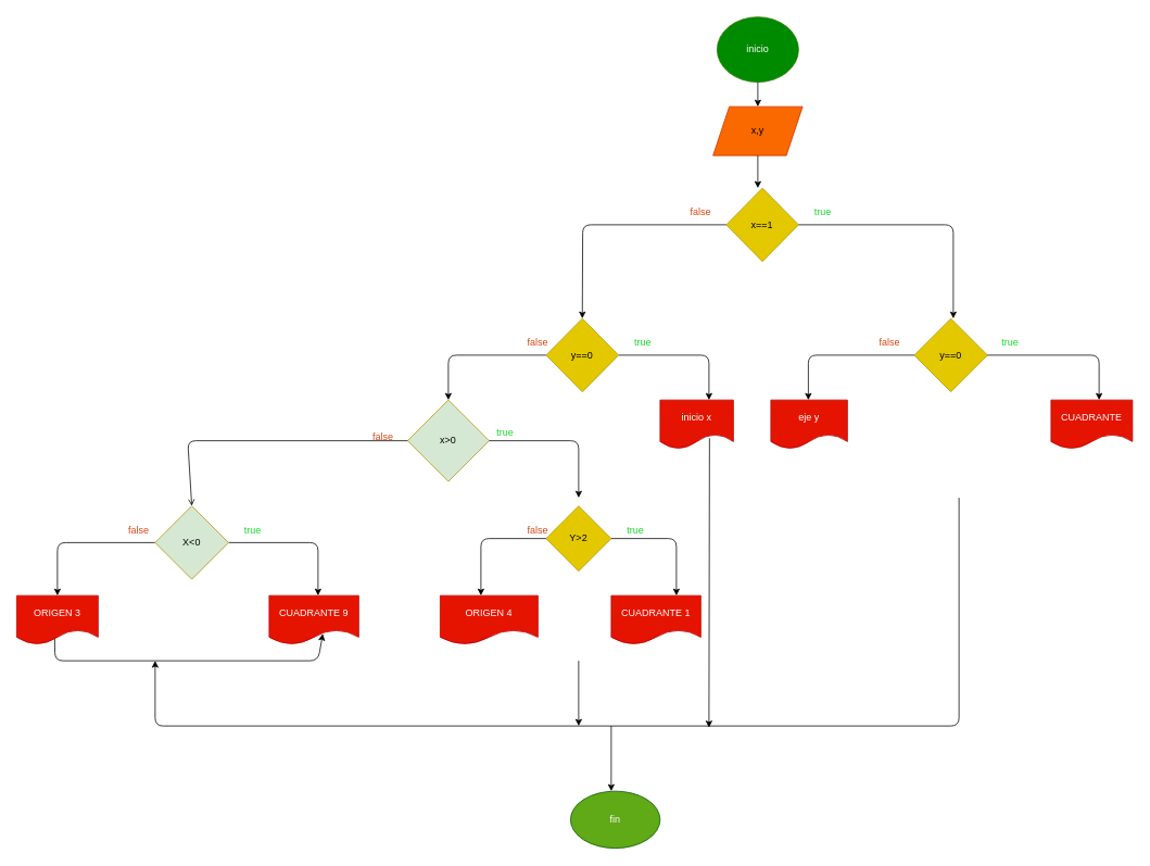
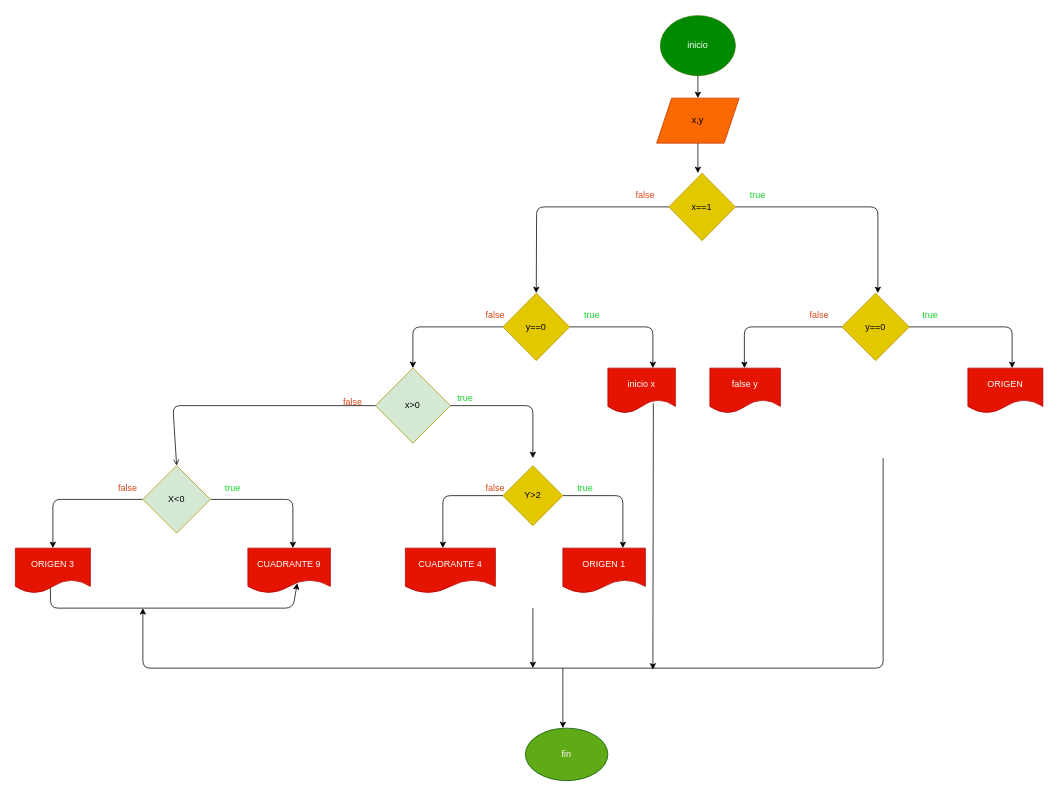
  <mxCell id="0" />
  <mxCell id="1" parent="0" />
  <mxCell id="2" value="inicio" style="ellipse;whiteSpace=wrap;html=1;fillColor=#008a00;fontColor=#ffffff;strokeColor=#2D7600;" vertex="1" parent="1"><mxGeometry x="880" y="20" width="100" height="80" as="geometry" /></mxCell>
  <mxCell id="3" value="" style="endArrow=classic;html=1;fontColor=#000000;exitX=0.5;exitY=1;exitDx=0;exitDy=0;" edge="1" parent="1" source="2"><mxGeometry width="50" height="50" relative="1" as="geometry"><mxPoint x="910" y="200" as="sourcePoint" /><mxPoint x="930" y="130" as="targetPoint" /></mxGeometry></mxCell>
  <mxCell id="4" value="x,y" style="shape=parallelogram;perimeter=parallelogramPerimeter;whiteSpace=wrap;html=1;fixedSize=1;fontColor=#000000;fillColor=#fa6800;strokeColor=#C73500;" vertex="1" parent="1"><mxGeometry x="875" y="130" width="110" height="60" as="geometry" /></mxCell>
  <mxCell id="5" value="" style="endArrow=classic;html=1;fontColor=#000000;exitX=0.5;exitY=1;exitDx=0;exitDy=0;" edge="1" parent="1" source="4"><mxGeometry width="50" height="50" relative="1" as="geometry"><mxPoint x="930" y="240" as="sourcePoint" /><mxPoint x="930" y="230" as="targetPoint" /></mxGeometry></mxCell>
  <mxCell id="6" value="x==1" style="rhombus;whiteSpace=wrap;html=1;fontColor=#000000;fillColor=#e3c800;strokeColor=#B09500;" vertex="1" parent="1"><mxGeometry x="891.25" y="230" width="88.75" height="90" as="geometry" /></mxCell>
  <mxCell id="7" value="" style="endArrow=classic;html=1;fontColor=#000000;exitX=1;exitY=0.5;exitDx=0;exitDy=0;" edge="1" parent="1" source="6"><mxGeometry width="50" height="50" relative="1" as="geometry"><mxPoint x="990" y="280" as="sourcePoint" /><mxPoint x="1170" y="390" as="targetPoint" /><Array as="points"><mxPoint x="1170" y="275" /></Array></mxGeometry></mxCell>
  <mxCell id="8" value="&lt;font&gt;true&lt;/font&gt;" style="text;html=1;align=center;verticalAlign=middle;whiteSpace=wrap;rounded=0;fontColor=#18d82e;" vertex="1" parent="1"><mxGeometry x="980" y="250" width="60" height="20" as="geometry" /></mxCell>
  <mxCell id="9" value="" style="endArrow=classic;html=1;fontColor=#18d82e;exitX=0;exitY=0.5;exitDx=0;exitDy=0;entryX=0.5;entryY=0;entryDx=0;entryDy=0;" edge="1" parent="1" target="13"><mxGeometry width="50" height="50" relative="1" as="geometry"><mxPoint x="891.25" y="275" as="sourcePoint" /><mxPoint y="380" as="targetPoint" x="710" /><Array as="points"><mxPoint x="715" y="275" /></Array></mxGeometry></mxCell>
  <mxCell id="10" value="false" style="text;html=1;strokeColor=none;fillColor=none;align=center;verticalAlign=middle;whiteSpace=wrap;rounded=0;fontColor=#d84818;" vertex="1" parent="1"><mxGeometry x="830" y="245" width="60" height="30" as="geometry" /></mxCell>
  <mxCell id="11" style="edgeStyle=none;html=1;exitX=1;exitY=0.5;exitDx=0;exitDy=0;fontColor=#d84818;" edge="1" parent="1" source="13"><mxGeometry relative="1" as="geometry"><mxPoint x="870" y="490" as="targetPoint" /><Array as="points"><mxPoint x="870" y="435" /></Array></mxGeometry></mxCell>
  <mxCell id="12" style="edgeStyle=none;html=1;exitX=0;exitY=0.5;exitDx=0;exitDy=0;fontColor=#d84818;" edge="1" parent="1" source="13"><mxGeometry relative="1" as="geometry"><mxPoint x="550" y="490" as="targetPoint" /><Array as="points"><mxPoint x="550" y="435" /></Array></mxGeometry></mxCell>
  <mxCell id="13" value="y==0" style="rhombus;whiteSpace=wrap;html=1;fontColor=#000000;fillColor=#e3c800;strokeColor=#B09500;" vertex="1" parent="1"><mxGeometry x="670" y="390" width="89" height="90" as="geometry" /></mxCell>
  <mxCell id="14" style="edgeStyle=none;html=1;exitX=1;exitY=0.5;exitDx=0;exitDy=0;fontColor=#d84818;" edge="1" parent="1"><mxGeometry relative="1" as="geometry"><mxPoint x="1349" y="490" as="targetPoint" /><mxPoint x="1211" y="435" as="sourcePoint" /><Array as="points"><mxPoint x="1349" y="435" /></Array></mxGeometry></mxCell>
  <mxCell id="15" value="y==0" style="rhombus;whiteSpace=wrap;html=1;fontColor=#000000;fillColor=#e3c800;strokeColor=#B09500;" vertex="1" parent="1"><mxGeometry x="1122" y="390" width="90" height="90" as="geometry" /></mxCell>
  <mxCell id="16" value="" style="endArrow=classic;html=1;fontColor=#d84818;" edge="1" parent="1"><mxGeometry width="50" height="50" relative="1" as="geometry"><mxPoint x="1122" y="435" as="sourcePoint" /><mxPoint x="992" y="490" as="targetPoint" /><Array as="points"><mxPoint x="992" y="435" /></Array></mxGeometry></mxCell>
  <mxCell id="17" value="inicio x" style="shape=document;whiteSpace=wrap;html=1;boundedLbl=1;fontColor=#ffffff;fillColor=#e51400;strokeColor=#B20000;" vertex="1" parent="1"><mxGeometry x="810" y="490" width="90" height="60" as="geometry" /></mxCell>
- <mxCell id="18" value="eje y" style="shape=document;whiteSpace=wrap;html=1;boundedLbl=1;fontColor=#ffffff;fillColor=#e51400;strokeColor=#B20000;" vertex="1" parent="1"><mxGeometry x="946" y="490" width="94" height="60" as="geometry" /></mxCell>
+ <mxCell id="18" value="false y" style="shape=document;whiteSpace=wrap;html=1;boundedLbl=1;fontColor=#ffffff;fillColor=#e51400;strokeColor=#B20000;" vertex="1" parent="1"><mxGeometry x="946" y="490" width="94" height="60" as="geometry" /></mxCell>
  <mxCell id="19" value="x&amp;gt;0" style="rhombus;whiteSpace=wrap;html=1;fontColor=#000000;fillColor=#d5e8d4;strokeColor=#B09500;" vertex="1" parent="1"><mxGeometry x="500" y="490" width="100" height="100" as="geometry" /></mxCell>
- <mxCell id="20" value="CUADRANTE" style="shape=document;whiteSpace=wrap;html=1;boundedLbl=1;fontColor=#ffffff;fillColor=#e51400;strokeColor=#B20000;" vertex="1" parent="1"><mxGeometry x="1290" y="490" width="100" height="60" as="geometry" /></mxCell>
+ <mxCell id="20" value="ORIGEN" style="shape=document;whiteSpace=wrap;html=1;boundedLbl=1;fontColor=#ffffff;fillColor=#e51400;strokeColor=#B20000;" vertex="1" parent="1"><mxGeometry x="1290" y="490" width="100" height="60" as="geometry" /></mxCell>
  <mxCell id="21" value="" style="endArrow=classic;html=1;fontColor=#d84818;" edge="1" parent="1"><mxGeometry width="50" height="50" relative="1" as="geometry"><mxPoint x="1177" y="610" as="sourcePoint" /><mxPoint x="190" y="810" as="targetPoint" /><Array as="points"><mxPoint x="1177" y="890" /><mxPoint x="190" y="890" /></Array></mxGeometry></mxCell>
  <mxCell id="22" value="" style="endArrow=classic;html=1;fontColor=#d84818;exitX=0.674;exitY=0.781;exitDx=0;exitDy=0;exitPerimeter=0;" edge="1" parent="1" source="17"><mxGeometry width="50" height="50" relative="1" as="geometry"><mxPoint x="840" y="600" as="sourcePoint" /><mxPoint x="870" y="892" as="targetPoint" /></mxGeometry></mxCell>
  <mxCell id="23" value="" style="endArrow=classic;html=1;fontColor=#d84818;exitX=1;exitY=0.5;exitDx=0;exitDy=0;" edge="1" parent="1" source="19"><mxGeometry width="50" height="50" relative="1" as="geometry"><mxPoint x="600" y="570" as="sourcePoint" /><mxPoint y="610" as="targetPoint" x="710" /><Array as="points"><mxPoint y="540" x="710" /></Array></mxGeometry></mxCell>
  <mxCell id="24" value="Y&amp;gt;2" style="rhombus;whiteSpace=wrap;html=1;fontColor=#000000;fillColor=#e3c800;strokeColor=#B09500;" vertex="1" parent="1"><mxGeometry x="670" y="620" width="80" height="80" as="geometry" /></mxCell>
  <mxCell id="25" value="" style="endArrow=classic;html=1;fontColor=#d84818;exitX=1;exitY=0.5;exitDx=0;exitDy=0;" edge="1" parent="1" source="24"><mxGeometry width="50" height="50" relative="1" as="geometry"><mxPoint y="680" as="sourcePoint" x="710" /><mxPoint x="830" y="730" as="targetPoint" /><Array as="points"><mxPoint x="830" y="660" /></Array></mxGeometry></mxCell>
  <mxCell id="26" value="" style="endArrow=classic;html=1;fontColor=#d84818;exitX=0;exitY=0.5;exitDx=0;exitDy=0;" edge="1" parent="1" source="24"><mxGeometry width="50" height="50" relative="1" as="geometry"><mxPoint x="610" y="700" as="sourcePoint" /><mxPoint x="590" y="730" as="targetPoint" /><Array as="points"><mxPoint x="590" y="660" /></Array></mxGeometry></mxCell>
- <mxCell id="27" value="ORIGEN 4" style="shape=document;whiteSpace=wrap;html=1;boundedLbl=1;fontColor=#ffffff;fillColor=#e51400;strokeColor=#B20000;" vertex="1" parent="1"><mxGeometry x="540" y="730" width="120" height="60" as="geometry" /></mxCell>
- <mxCell id="28" value="CUADRANTE 1" style="shape=document;whiteSpace=wrap;html=1;boundedLbl=1;fontColor=#ffffff;fillColor=#e51400;strokeColor=#B20000;" vertex="1" parent="1"><mxGeometry x="750" y="730" width="110" height="60" as="geometry" /></mxCell>
+ <mxCell id="27" value="CUADRANTE 4" style="shape=document;whiteSpace=wrap;html=1;boundedLbl=1;fontColor=#ffffff;fillColor=#e51400;strokeColor=#B20000;" vertex="1" parent="1"><mxGeometry x="540" y="730" width="120" height="60" as="geometry" /></mxCell>
+ <mxCell id="28" value="ORIGEN 1" style="shape=document;whiteSpace=wrap;html=1;boundedLbl=1;fontColor=#ffffff;fillColor=#e51400;strokeColor=#B20000;" vertex="1" parent="1"><mxGeometry x="750" y="730" width="110" height="60" as="geometry" /></mxCell>
  <mxCell id="29" value="" style="endArrow=open;html=1;fontColor=#d84818;exitX=0;exitY=0.5;exitDx=0;exitDy=0;entryX=0.5;entryY=0;entryDx=0;entryDy=0;" edge="1" parent="1" source="19" target="32"><mxGeometry width="50" height="50" relative="1" as="geometry"><mxPoint x="343" y="540" as="sourcePoint" /><mxPoint x="230" y="610" as="targetPoint" /><Array as="points"><mxPoint x="230" y="540" /></Array></mxGeometry></mxCell>
  <mxCell id="30" style="edgeStyle=none;html=1;exitX=1;exitY=0.5;exitDx=0;exitDy=0;fontColor=#d84818;" edge="1" parent="1" source="32"><mxGeometry relative="1" as="geometry"><mxPoint x="390" y="730" as="targetPoint" /><Array as="points"><mxPoint x="390" y="665" /></Array></mxGeometry></mxCell>
  <mxCell id="31" style="edgeStyle=none;html=1;exitX=0;exitY=0.5;exitDx=0;exitDy=0;fontColor=#d84818;" edge="1" parent="1" source="32"><mxGeometry relative="1" as="geometry"><mxPoint x="70" y="730" as="targetPoint" /><Array as="points"><mxPoint x="70" y="665" /></Array></mxGeometry></mxCell>
  <mxCell id="32" value="X&amp;lt;0" style="rhombus;whiteSpace=wrap;html=1;fontColor=#000000;fillColor=#d5e8d4;strokeColor=#B09500;" vertex="1" parent="1"><mxGeometry x="190" y="620" width="90" height="90" as="geometry" /></mxCell>
  <mxCell id="33" style="edgeStyle=none;html=1;fontColor=#d84818;exitX=0.457;exitY=0.864;exitDx=0;exitDy=0;exitPerimeter=0;entryX=0.59;entryY=0.781;entryDx=0;entryDy=0;entryPerimeter=0;" edge="1" parent="1"><mxGeometry relative="1" as="geometry"><mxPoint x="395.9" y="776.86" as="targetPoint" /><mxPoint x="66.7" y="781.84" as="sourcePoint" /><Array as="points"><mxPoint x="67" y="810" /><mxPoint x="211" y="810" /><mxPoint x="390" y="810" /></Array></mxGeometry></mxCell>
  <mxCell id="34" value="ORIGEN 3" style="shape=document;whiteSpace=wrap;html=1;boundedLbl=1;fontColor=#ffffff;fillColor=#e51400;strokeColor=#B20000;" vertex="1" parent="1"><mxGeometry x="20" y="730" width="100" height="60" as="geometry" /></mxCell>
  <mxCell id="35" value="CUADRANTE 9" style="shape=document;whiteSpace=wrap;html=1;boundedLbl=1;fontColor=#ffffff;fillColor=#e51400;strokeColor=#B20000;" vertex="1" parent="1"><mxGeometry x="330" y="730" width="110" height="60" as="geometry" /></mxCell>
  <mxCell id="36" value="" style="endArrow=classic;html=1;fontColor=#d84818;" edge="1" parent="1"><mxGeometry width="50" height="50" relative="1" as="geometry"><mxPoint y="810" as="sourcePoint" x="710" /><mxPoint y="890" as="targetPoint" x="710" /></mxGeometry></mxCell>
  <mxCell id="37" value="" style="endArrow=classic;html=1;fontColor=#d84818;" edge="1" parent="1"><mxGeometry width="50" height="50" relative="1" as="geometry"><mxPoint x="750" y="890" as="sourcePoint" /><mxPoint x="750" y="970" as="targetPoint" /></mxGeometry></mxCell>
  <mxCell id="38" value="fin" style="ellipse;whiteSpace=wrap;html=1;fontColor=#ffffff;fillColor=#60a917;strokeColor=#005700;" vertex="1" parent="1"><mxGeometry x="700" y="970" width="110" height="70" as="geometry" /></mxCell>
  <mxCell id="39" value="&lt;font&gt;true&lt;/font&gt;" style="text;html=1;align=center;verticalAlign=middle;whiteSpace=wrap;rounded=0;fontColor=#18d82e;" vertex="1" parent="1"><mxGeometry x="1210" y="410" width="60" height="20" as="geometry" /></mxCell>
  <mxCell id="40" value="&lt;font&gt;true&lt;/font&gt;" style="text;html=1;align=center;verticalAlign=middle;whiteSpace=wrap;rounded=0;fontColor=#18d82e;" vertex="1" parent="1"><mxGeometry x="759" y="410" width="60" height="20" as="geometry" /></mxCell>
  <mxCell id="41" value="&lt;font&gt;true&lt;/font&gt;" style="text;html=1;align=center;verticalAlign=middle;whiteSpace=wrap;rounded=0;fontColor=#18d82e;" vertex="1" parent="1"><mxGeometry x="590" y="520" width="60" height="20" as="geometry" /></mxCell>
  <mxCell id="42" value="&lt;font&gt;true&lt;/font&gt;" style="text;html=1;align=center;verticalAlign=middle;whiteSpace=wrap;rounded=0;fontColor=#18d82e;" vertex="1" parent="1"><mxGeometry x="750" y="640" width="60" height="20" as="geometry" /></mxCell>
  <mxCell id="43" value="&lt;font&gt;true&lt;/font&gt;" style="text;html=1;align=center;verticalAlign=middle;whiteSpace=wrap;rounded=0;fontColor=#18d82e;" vertex="1" parent="1"><mxGeometry x="280" y="640" width="60" height="20" as="geometry" /></mxCell>
  <mxCell id="44" value="false" style="text;html=1;strokeColor=none;fillColor=none;align=center;verticalAlign=middle;whiteSpace=wrap;rounded=0;fontColor=#d84818;" vertex="1" parent="1"><mxGeometry x="1062" y="405" width="60" height="30" as="geometry" /></mxCell>
  <mxCell id="45" value="false" style="text;html=1;strokeColor=none;fillColor=none;align=center;verticalAlign=middle;whiteSpace=wrap;rounded=0;fontColor=#d84818;" vertex="1" parent="1"><mxGeometry x="630" y="405" width="60" height="30" as="geometry" /></mxCell>
  <mxCell id="46" value="false" style="text;html=1;strokeColor=none;fillColor=none;align=center;verticalAlign=middle;whiteSpace=wrap;rounded=0;fontColor=#d84818;" vertex="1" parent="1"><mxGeometry x="440" y="520" width="60" height="30" as="geometry" /></mxCell>
  <mxCell id="47" value="false" style="text;html=1;strokeColor=none;fillColor=none;align=center;verticalAlign=middle;whiteSpace=wrap;rounded=0;fontColor=#d84818;" vertex="1" parent="1"><mxGeometry x="630" y="635" width="60" height="30" as="geometry" /></mxCell>
  <mxCell id="48" value="false" style="text;html=1;strokeColor=none;fillColor=none;align=center;verticalAlign=middle;whiteSpace=wrap;rounded=0;fontColor=#d84818;" vertex="1" parent="1"><mxGeometry x="140" y="635" width="60" height="30" as="geometry" /></mxCell>
